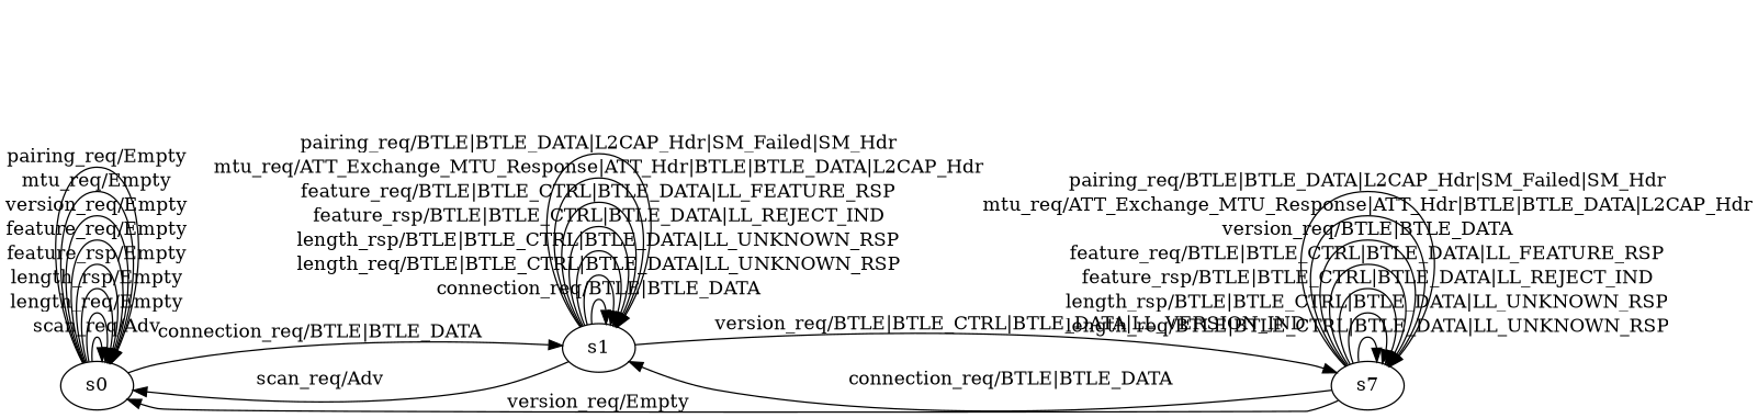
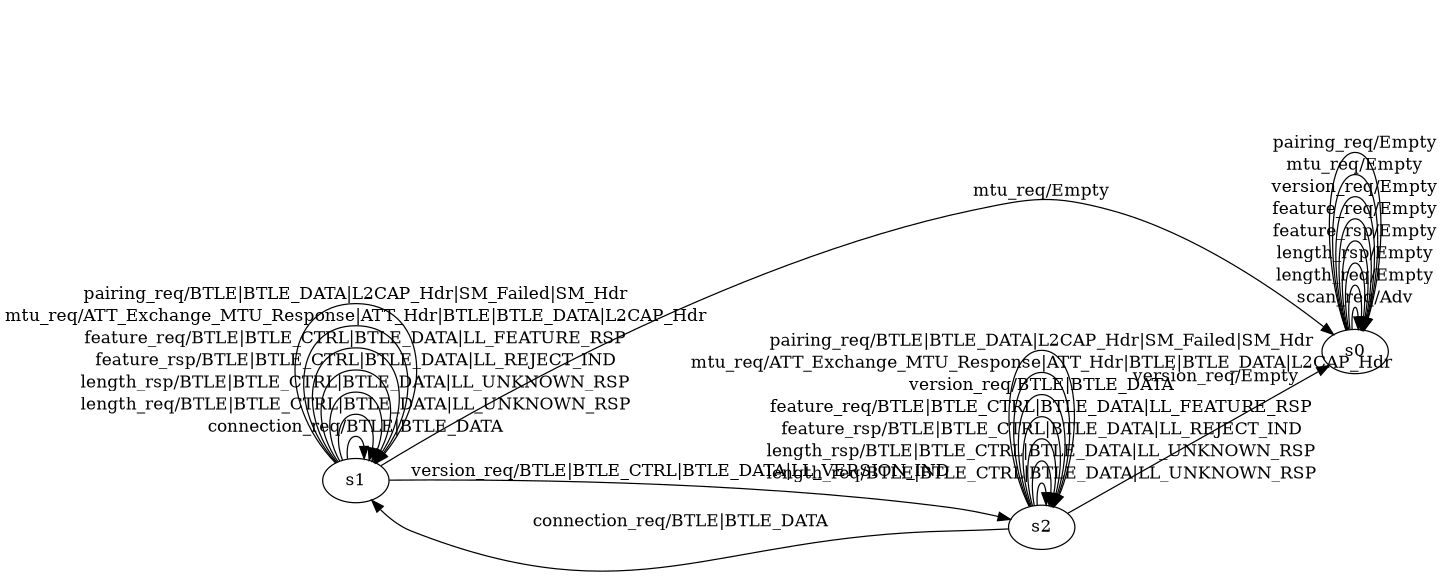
  digraph {
    rankdir=LR
    n1 [label=s0]
    n2 [label=s1]
-   n3 [label=s7]
+   n3 [label=s2]
    n1 -> n1 [label="scan_req/Adv"]
    n1 -> n1 [label="length_req/Empty"]
    n1 -> n1 [label="length_rsp/Empty"]
    n1 -> n1 [label="feature_rsp/Empty"]
    n1 -> n1 [label="feature_req/Empty"]
    n1 -> n1 [label="version_req/Empty"]
    n1 -> n1 [label="mtu_req/Empty"]
    n1 -> n1 [label="pairing_req/Empty"]
-   n1 -> n2 [label="connection_req/BTLE|BTLE_DATA"]
-   n2 -> n1 [label="scan_req/Adv"]
+   n2 -> n1 [label="mtu_req/Empty"]
    n2 -> n2 [label="connection_req/BTLE|BTLE_DATA"]
    n2 -> n2 [label="length_req/BTLE|BTLE_CTRL|BTLE_DATA|LL_UNKNOWN_RSP"]
    n2 -> n2 [label="length_rsp/BTLE|BTLE_CTRL|BTLE_DATA|LL_UNKNOWN_RSP"]
    n2 -> n2 [label="feature_rsp/BTLE|BTLE_CTRL|BTLE_DATA|LL_REJECT_IND"]
    n2 -> n2 [label="feature_req/BTLE|BTLE_CTRL|BTLE_DATA|LL_FEATURE_RSP"]
    n2 -> n2 [label="mtu_req/ATT_Exchange_MTU_Response|ATT_Hdr|BTLE|BTLE_DATA|L2CAP_Hdr"]
    n2 -> n2 [label="pairing_req/BTLE|BTLE_DATA|L2CAP_Hdr|SM_Failed|SM_Hdr"]
    n2 -> n3 [label="version_req/BTLE|BTLE_CTRL|BTLE_DATA|LL_VERSION_IND"]
    n3 -> n1 [label="version_req/Empty"]
    n3 -> n2 [label="connection_req/BTLE|BTLE_DATA"]
    n3 -> n3 [label="length_req/BTLE|BTLE_CTRL|BTLE_DATA|LL_UNKNOWN_RSP"]
    n3 -> n3 [label="length_rsp/BTLE|BTLE_CTRL|BTLE_DATA|LL_UNKNOWN_RSP"]
    n3 -> n3 [label="feature_rsp/BTLE|BTLE_CTRL|BTLE_DATA|LL_REJECT_IND"]
    n3 -> n3 [label="feature_req/BTLE|BTLE_CTRL|BTLE_DATA|LL_FEATURE_RSP"]
    n3 -> n3 [label="version_req/BTLE|BTLE_DATA"]
    n3 -> n3 [label="mtu_req/ATT_Exchange_MTU_Response|ATT_Hdr|BTLE|BTLE_DATA|L2CAP_Hdr"]
    n3 -> n3 [label="pairing_req/BTLE|BTLE_DATA|L2CAP_Hdr|SM_Failed|SM_Hdr"]
  }
